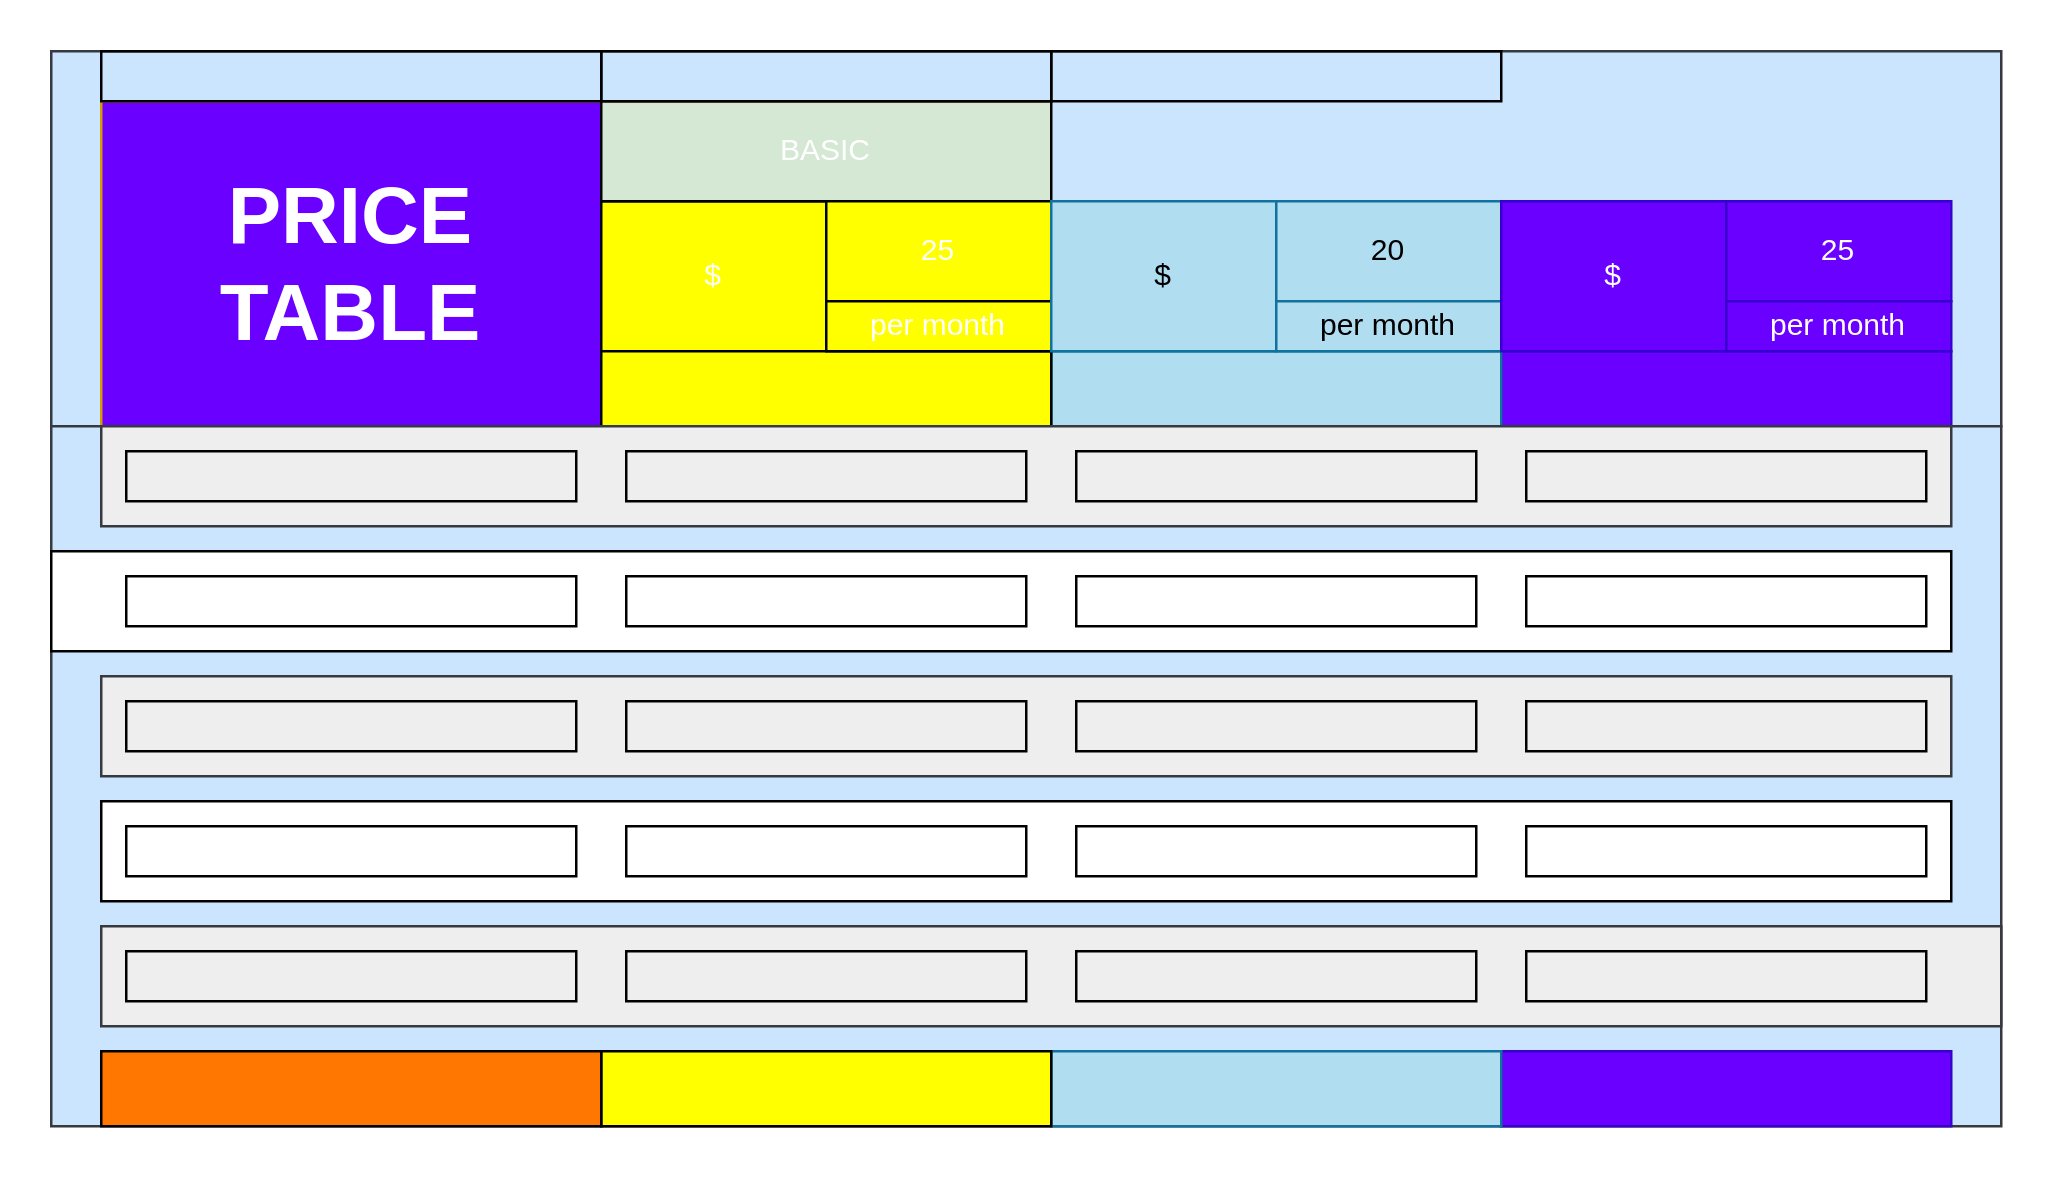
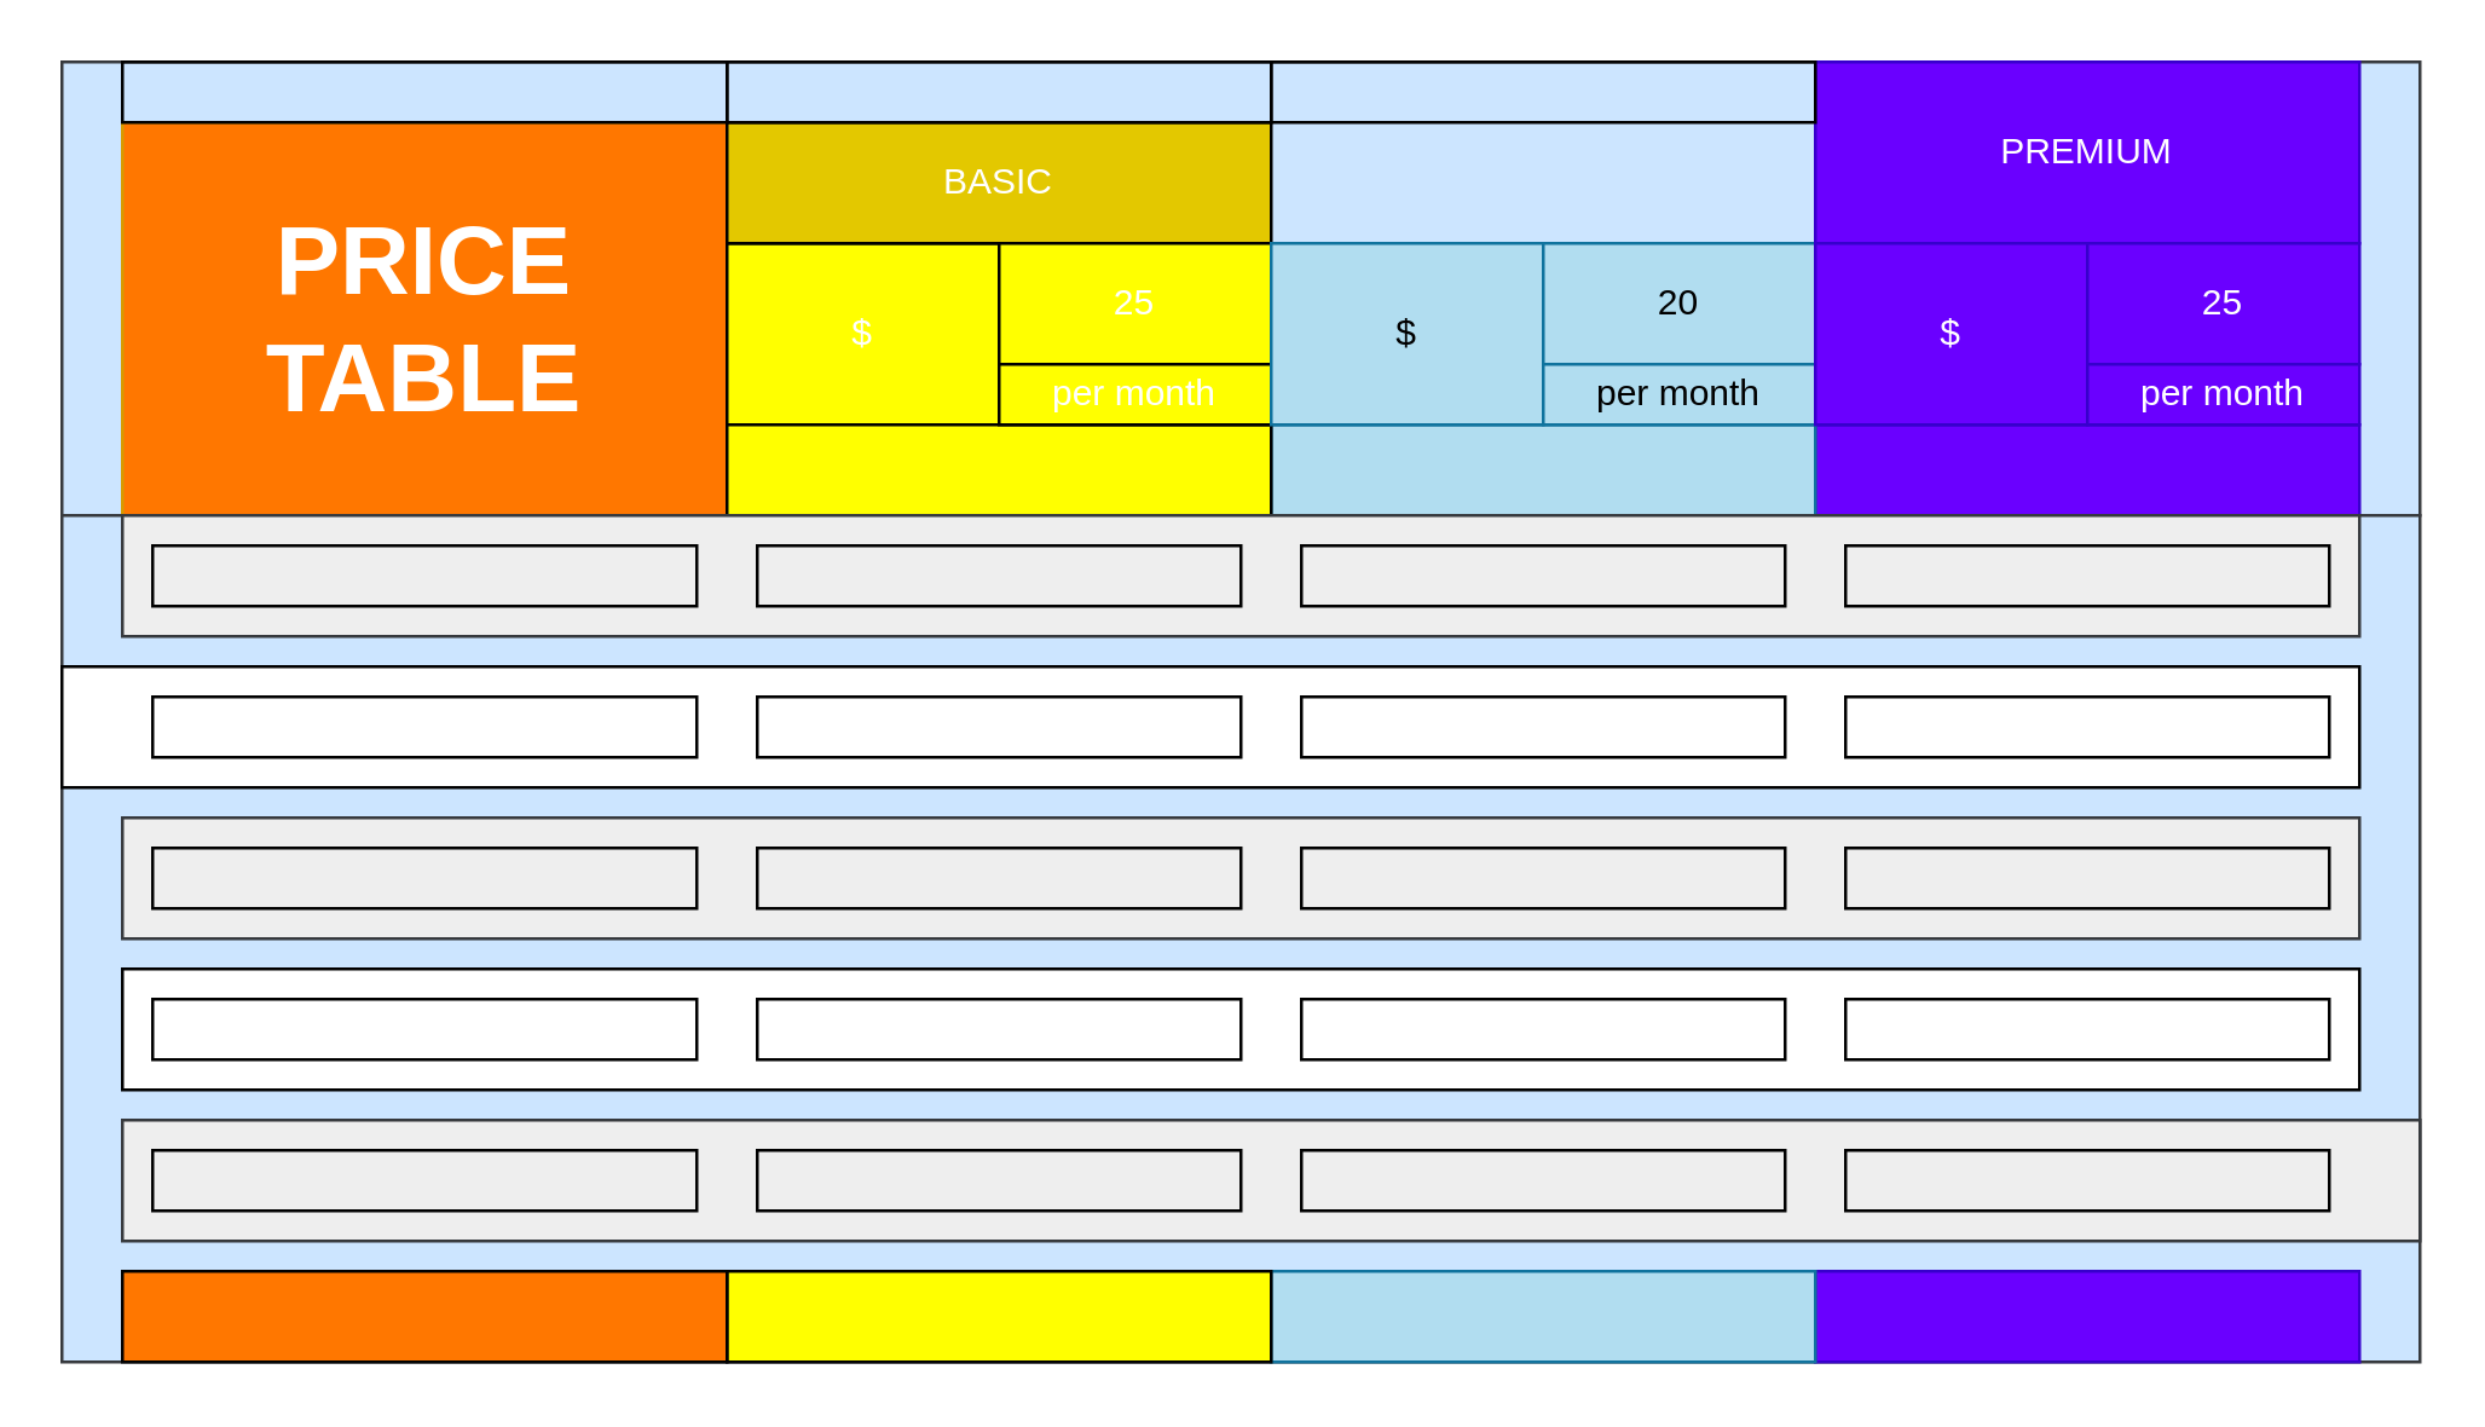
  <mxCell id="0" />
  <mxCell id="1" parent="0" />
  <mxCell id="2" value="" style="rounded=0;whiteSpace=wrap;html=1;fillColor=#cce5ff;strokeColor=#36393d;" vertex="1" parent="1"><mxGeometry y="20" width="780" height="150" as="geometry" x="20" /></mxCell>
- <mxCell id="3" value="PRICE TABLE" style="rounded=0;whiteSpace=wrap;html=1;fillColor=#6a00ff;strokeColor=#d79b00;fontColor=#FFFFFF;fontStyle=1;fontSize=32;" vertex="1" parent="1"><mxGeometry x="40" y="40" width="200" height="130" as="geometry" /></mxCell>
+ <mxCell id="3" value="PRICE TABLE" style="rounded=0;whiteSpace=wrap;html=1;fillColor=#FF7700;strokeColor=#d79b00;fontColor=#FFFFFF;fontStyle=1;fontSize=32;" vertex="1" parent="1"><mxGeometry x="40" y="40" width="200" height="130" as="geometry" /></mxCell>
+ <mxCell id="4" value="PREMIUM" style="rounded=0;whiteSpace=wrap;html=1;fillColor=#6a00ff;fontColor=#ffffff;strokeColor=#3700CC;" vertex="1" parent="1"><mxGeometry x="600" y="20" width="180" height="60" as="geometry" /></mxCell>
  <mxCell id="5" value="" style="rounded=0;whiteSpace=wrap;html=1;fillColor=#6a00ff;fontColor=#ffffff;strokeColor=#3700CC;" vertex="1" parent="1"><mxGeometry x="600" y="140" width="180" height="30" as="geometry" /></mxCell>
  <mxCell id="6" value="" style="rounded=0;whiteSpace=wrap;html=1;fillColor=#b1ddf0;strokeColor=#10739e;" vertex="1" parent="1"><mxGeometry x="420" y="140" width="180" height="30" as="geometry" /></mxCell>
  <mxCell id="7" value="$" style="rounded=0;whiteSpace=wrap;html=1;fillColor=#FFFF00;fontColor=#FFFFFF;strokeColor=default;" vertex="1" parent="1"><mxGeometry x="240" y="80" width="90" height="60" as="geometry" /></mxCell>
  <mxCell id="8" value="" style="rounded=0;whiteSpace=wrap;html=1;fillColor=#FFFF00;fontColor=#FFFFFF;strokeColor=default;" vertex="1" parent="1"><mxGeometry x="240" y="140" width="180" height="30" as="geometry" /></mxCell>
- <mxCell id="9" value="BASIC" style="rounded=0;whiteSpace=wrap;html=1;fillColor=#d5e8d4;fontColor=#FFFFFF;strokeColor=default;" vertex="1" parent="1"><mxGeometry x="240" y="40" width="180" height="40" as="geometry" /></mxCell>
+ <mxCell id="9" value="BASIC" style="rounded=0;whiteSpace=wrap;html=1;fillColor=#e3c800;fontColor=#FFFFFF;strokeColor=default;" vertex="1" parent="1"><mxGeometry x="240" y="40" width="180" height="40" as="geometry" /></mxCell>
  <mxCell id="10" value="25" style="rounded=0;whiteSpace=wrap;html=1;fillColor=#FFFF00;fontColor=#FFFFFF;strokeColor=default;" vertex="1" parent="1"><mxGeometry x="330" y="80" width="90" height="40" as="geometry" /></mxCell>
  <mxCell id="11" value="per month" style="rounded=0;whiteSpace=wrap;html=1;fillColor=#FFFF00;fontColor=#FFFFFF;strokeColor=default;" vertex="1" parent="1"><mxGeometry x="330" y="120" width="90" height="20" as="geometry" /></mxCell>
  <mxCell id="12" value="$" style="rounded=0;whiteSpace=wrap;html=1;fillColor=#b1ddf0;strokeColor=#10739e;" vertex="1" parent="1"><mxGeometry x="420" y="80" width="90" height="60" as="geometry" /></mxCell>
  <mxCell id="13" value="20" style="rounded=0;whiteSpace=wrap;html=1;fillColor=#b1ddf0;strokeColor=#10739e;" vertex="1" parent="1"><mxGeometry x="510" y="80" width="90" height="40" as="geometry" /></mxCell>
  <mxCell id="14" value="per month" style="rounded=0;whiteSpace=wrap;html=1;fillColor=#b1ddf0;strokeColor=#10739e;" vertex="1" parent="1"><mxGeometry x="510" y="120" width="90" height="20" as="geometry" /></mxCell>
  <mxCell id="15" value="$" style="rounded=0;whiteSpace=wrap;html=1;fillColor=#6a00ff;fontColor=#ffffff;strokeColor=#3700CC;" vertex="1" parent="1"><mxGeometry x="600" y="80" width="90" height="60" as="geometry" /></mxCell>
  <mxCell id="16" value="25" style="rounded=0;whiteSpace=wrap;html=1;fillColor=#6a00ff;fontColor=#ffffff;strokeColor=#3700CC;" vertex="1" parent="1"><mxGeometry x="690" y="80" width="90" height="40" as="geometry" /></mxCell>
  <mxCell id="17" value="per month" style="rounded=0;whiteSpace=wrap;html=1;fillColor=#6a00ff;fontColor=#ffffff;strokeColor=#3700CC;" vertex="1" parent="1"><mxGeometry x="690" y="120" width="90" height="20" as="geometry" /></mxCell>
  <mxCell id="18" value="" style="rounded=0;whiteSpace=wrap;html=1;fillColor=#cce5ff;strokeColor=#36393d;" vertex="1" parent="1"><mxGeometry y="170" width="780" height="280" as="geometry" x="20" /></mxCell>
  <mxCell id="19" value="" style="rounded=0;whiteSpace=wrap;html=1;fillColor=#eeeeee;strokeColor=#36393d;" vertex="1" parent="1"><mxGeometry x="40" y="170" width="740" height="40" as="geometry" /></mxCell>
  <mxCell id="20" value="" style="rounded=0;whiteSpace=wrap;html=1;" vertex="1" parent="1"><mxGeometry y="220" width="760" height="40" as="geometry" x="20" /></mxCell>
  <mxCell id="21" value="" style="rounded=0;whiteSpace=wrap;html=1;fillColor=#eeeeee;strokeColor=#36393d;" vertex="1" parent="1"><mxGeometry x="40" y="270" width="740" height="40" as="geometry" /></mxCell>
  <mxCell id="22" value="" style="rounded=0;whiteSpace=wrap;html=1;" vertex="1" parent="1"><mxGeometry x="40" y="320" width="740" height="40" as="geometry" /></mxCell>
  <mxCell id="23" value="" style="rounded=0;whiteSpace=wrap;html=1;fillColor=#eeeeee;strokeColor=#36393d;" vertex="1" parent="1"><mxGeometry x="40" y="370" width="760" height="40" as="geometry" /></mxCell>
  <mxCell id="24" value="" style="rounded=0;whiteSpace=wrap;html=1;fillColor=#6a00ff;fontColor=#ffffff;strokeColor=#3700CC;" vertex="1" parent="1"><mxGeometry x="600" y="420" width="180" height="30" as="geometry" /></mxCell>
  <mxCell id="25" value="" style="rounded=0;whiteSpace=wrap;html=1;fillColor=#b1ddf0;strokeColor=#10739e;" vertex="1" parent="1"><mxGeometry x="420" y="420" width="180" height="30" as="geometry" /></mxCell>
  <mxCell id="26" value="" style="rounded=0;whiteSpace=wrap;html=1;fillColor=#FFFF00;strokeColor=default;fontColor=#FFFFFF;" vertex="1" parent="1"><mxGeometry x="240" y="420" width="180" height="30" as="geometry" /></mxCell>
  <mxCell id="27" value="" style="rounded=0;whiteSpace=wrap;html=1;fillColor=#FF7700;" vertex="1" parent="1"><mxGeometry x="40" y="420" width="200" height="30" as="geometry" /></mxCell>
  <mxCell id="28" value="" style="rounded=0;whiteSpace=wrap;html=1;fillColor=none;" vertex="1" parent="1"><mxGeometry x="50" y="180" width="180" height="20" as="geometry" /></mxCell>
  <mxCell id="29" value="" style="rounded=0;whiteSpace=wrap;html=1;fillColor=none;" vertex="1" parent="1"><mxGeometry x="250" y="180" width="160" height="20" as="geometry" /></mxCell>
  <mxCell id="30" value="" style="rounded=0;whiteSpace=wrap;html=1;fillColor=none;" vertex="1" parent="1"><mxGeometry x="430" y="180" width="160" height="20" as="geometry" /></mxCell>
  <mxCell id="31" value="" style="rounded=0;whiteSpace=wrap;html=1;fillColor=none;" vertex="1" parent="1"><mxGeometry x="610" y="180" width="160" height="20" as="geometry" /></mxCell>
  <mxCell id="32" value="" style="rounded=0;whiteSpace=wrap;html=1;fillColor=none;" vertex="1" parent="1"><mxGeometry x="50" y="230" width="180" height="20" as="geometry" /></mxCell>
  <mxCell id="33" value="" style="rounded=0;whiteSpace=wrap;html=1;fillColor=none;" vertex="1" parent="1"><mxGeometry x="250" y="230" width="160" height="20" as="geometry" /></mxCell>
  <mxCell id="34" value="" style="rounded=0;whiteSpace=wrap;html=1;fillColor=none;" vertex="1" parent="1"><mxGeometry x="430" y="230" width="160" height="20" as="geometry" /></mxCell>
  <mxCell id="35" value="" style="rounded=0;whiteSpace=wrap;html=1;fillColor=none;" vertex="1" parent="1"><mxGeometry x="610" y="230" width="160" height="20" as="geometry" /></mxCell>
  <mxCell id="36" value="" style="rounded=0;whiteSpace=wrap;html=1;fillColor=none;" vertex="1" parent="1"><mxGeometry x="50" y="280" width="180" height="20" as="geometry" /></mxCell>
  <mxCell id="37" value="" style="rounded=0;whiteSpace=wrap;html=1;fillColor=none;" vertex="1" parent="1"><mxGeometry x="250" y="280" width="160" height="20" as="geometry" /></mxCell>
  <mxCell id="38" value="" style="rounded=0;whiteSpace=wrap;html=1;fillColor=none;" vertex="1" parent="1"><mxGeometry x="430" y="280" width="160" height="20" as="geometry" /></mxCell>
  <mxCell id="39" value="" style="rounded=0;whiteSpace=wrap;html=1;fillColor=none;" vertex="1" parent="1"><mxGeometry x="610" y="280" width="160" height="20" as="geometry" /></mxCell>
  <mxCell id="40" value="" style="rounded=0;whiteSpace=wrap;html=1;fillColor=none;" vertex="1" parent="1"><mxGeometry x="50" y="330" width="180" height="20" as="geometry" /></mxCell>
  <mxCell id="41" value="" style="rounded=0;whiteSpace=wrap;html=1;fillColor=none;" vertex="1" parent="1"><mxGeometry x="250" y="330" width="160" height="20" as="geometry" /></mxCell>
  <mxCell id="42" value="" style="rounded=0;whiteSpace=wrap;html=1;fillColor=none;" vertex="1" parent="1"><mxGeometry x="430" y="330" width="160" height="20" as="geometry" /></mxCell>
  <mxCell id="43" value="" style="rounded=0;whiteSpace=wrap;html=1;fillColor=none;" vertex="1" parent="1"><mxGeometry x="610" y="330" width="160" height="20" as="geometry" /></mxCell>
  <mxCell id="44" value="" style="rounded=0;whiteSpace=wrap;html=1;fillColor=none;" vertex="1" parent="1"><mxGeometry x="50" y="380" width="180" height="20" as="geometry" /></mxCell>
  <mxCell id="45" value="" style="rounded=0;whiteSpace=wrap;html=1;fillColor=none;" vertex="1" parent="1"><mxGeometry x="250" y="380" width="160" height="20" as="geometry" /></mxCell>
  <mxCell id="46" value="" style="rounded=0;whiteSpace=wrap;html=1;fillColor=none;" vertex="1" parent="1"><mxGeometry x="430" y="380" width="160" height="20" as="geometry" /></mxCell>
  <mxCell id="47" value="" style="rounded=0;whiteSpace=wrap;html=1;fillColor=none;" vertex="1" parent="1"><mxGeometry x="610" y="380" width="160" height="20" as="geometry" /></mxCell>
  <mxCell id="48" value="" style="rounded=0;whiteSpace=wrap;html=1;fillColor=none;" vertex="1" parent="1"><mxGeometry x="40" y="20" width="200" height="20" as="geometry" /></mxCell>
  <mxCell id="49" value="" style="rounded=0;whiteSpace=wrap;html=1;fillColor=none;" vertex="1" parent="1"><mxGeometry x="240" y="20" width="180" height="20" as="geometry" /></mxCell>
  <mxCell id="50" value="" style="rounded=0;whiteSpace=wrap;html=1;fillColor=none;" vertex="1" parent="1"><mxGeometry x="420" y="20" width="180" height="20" as="geometry" /></mxCell>
